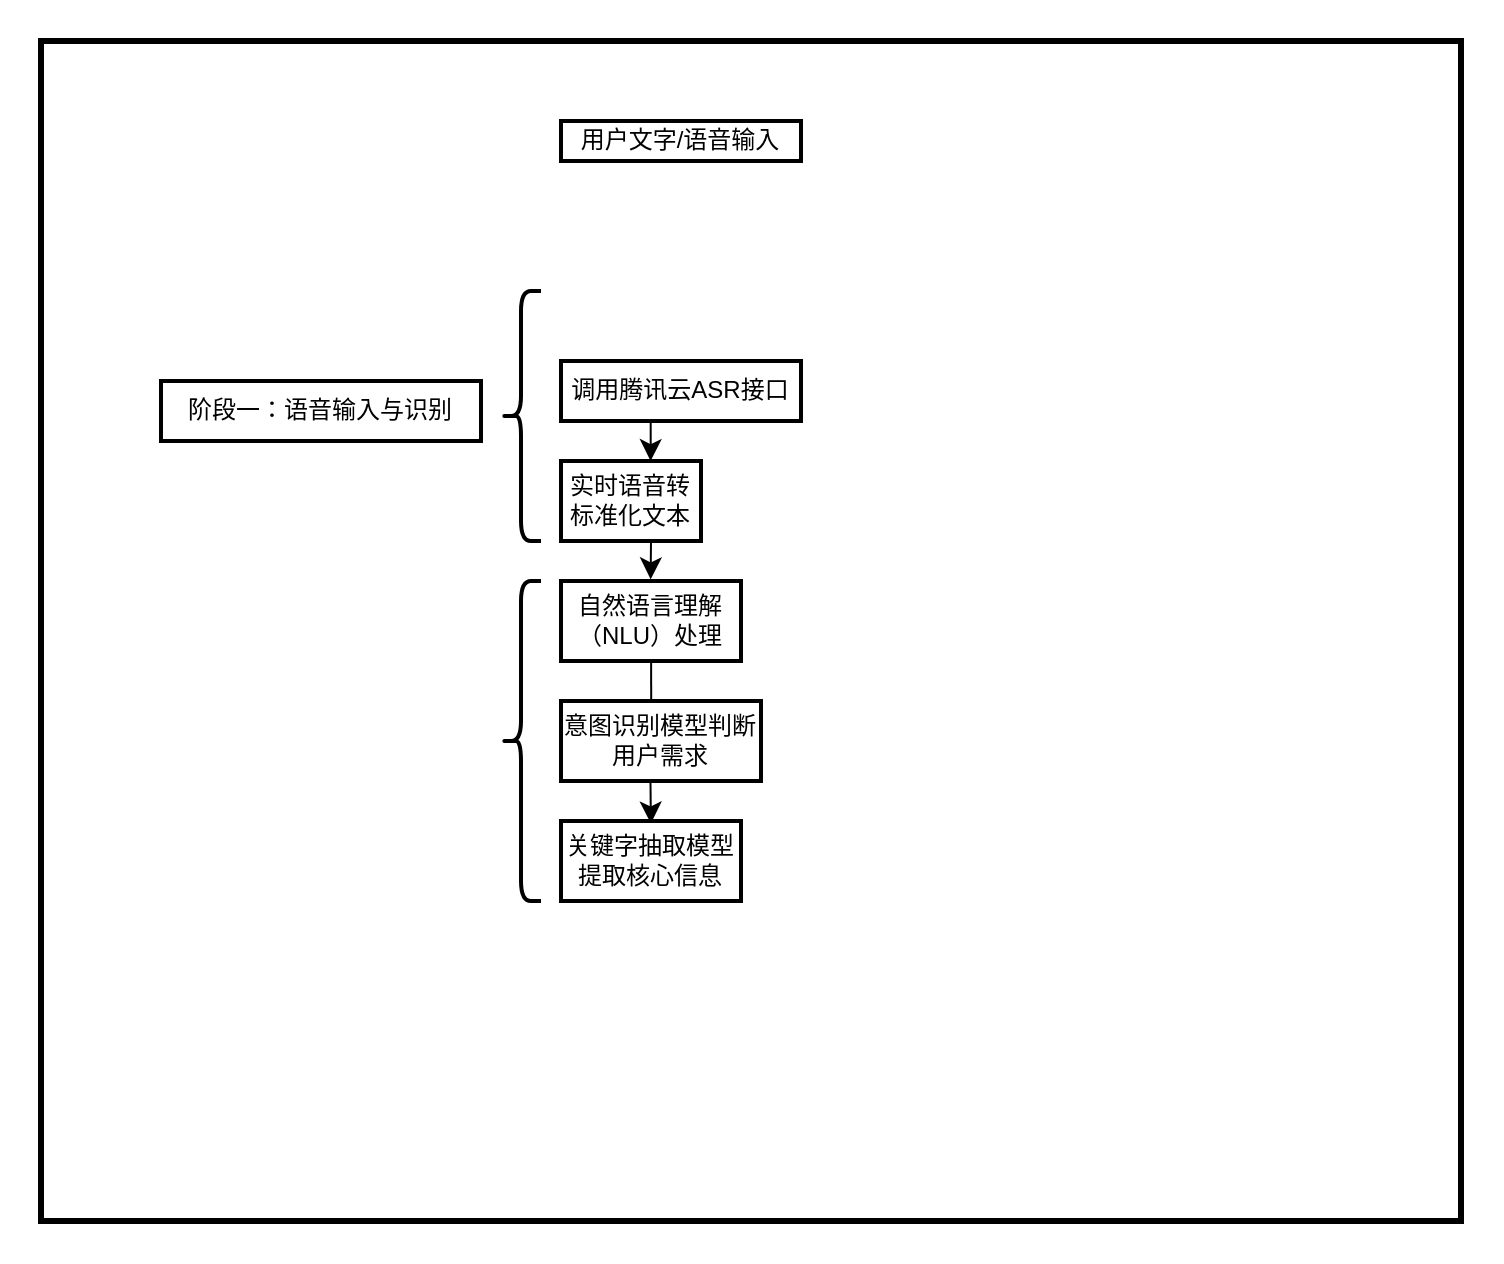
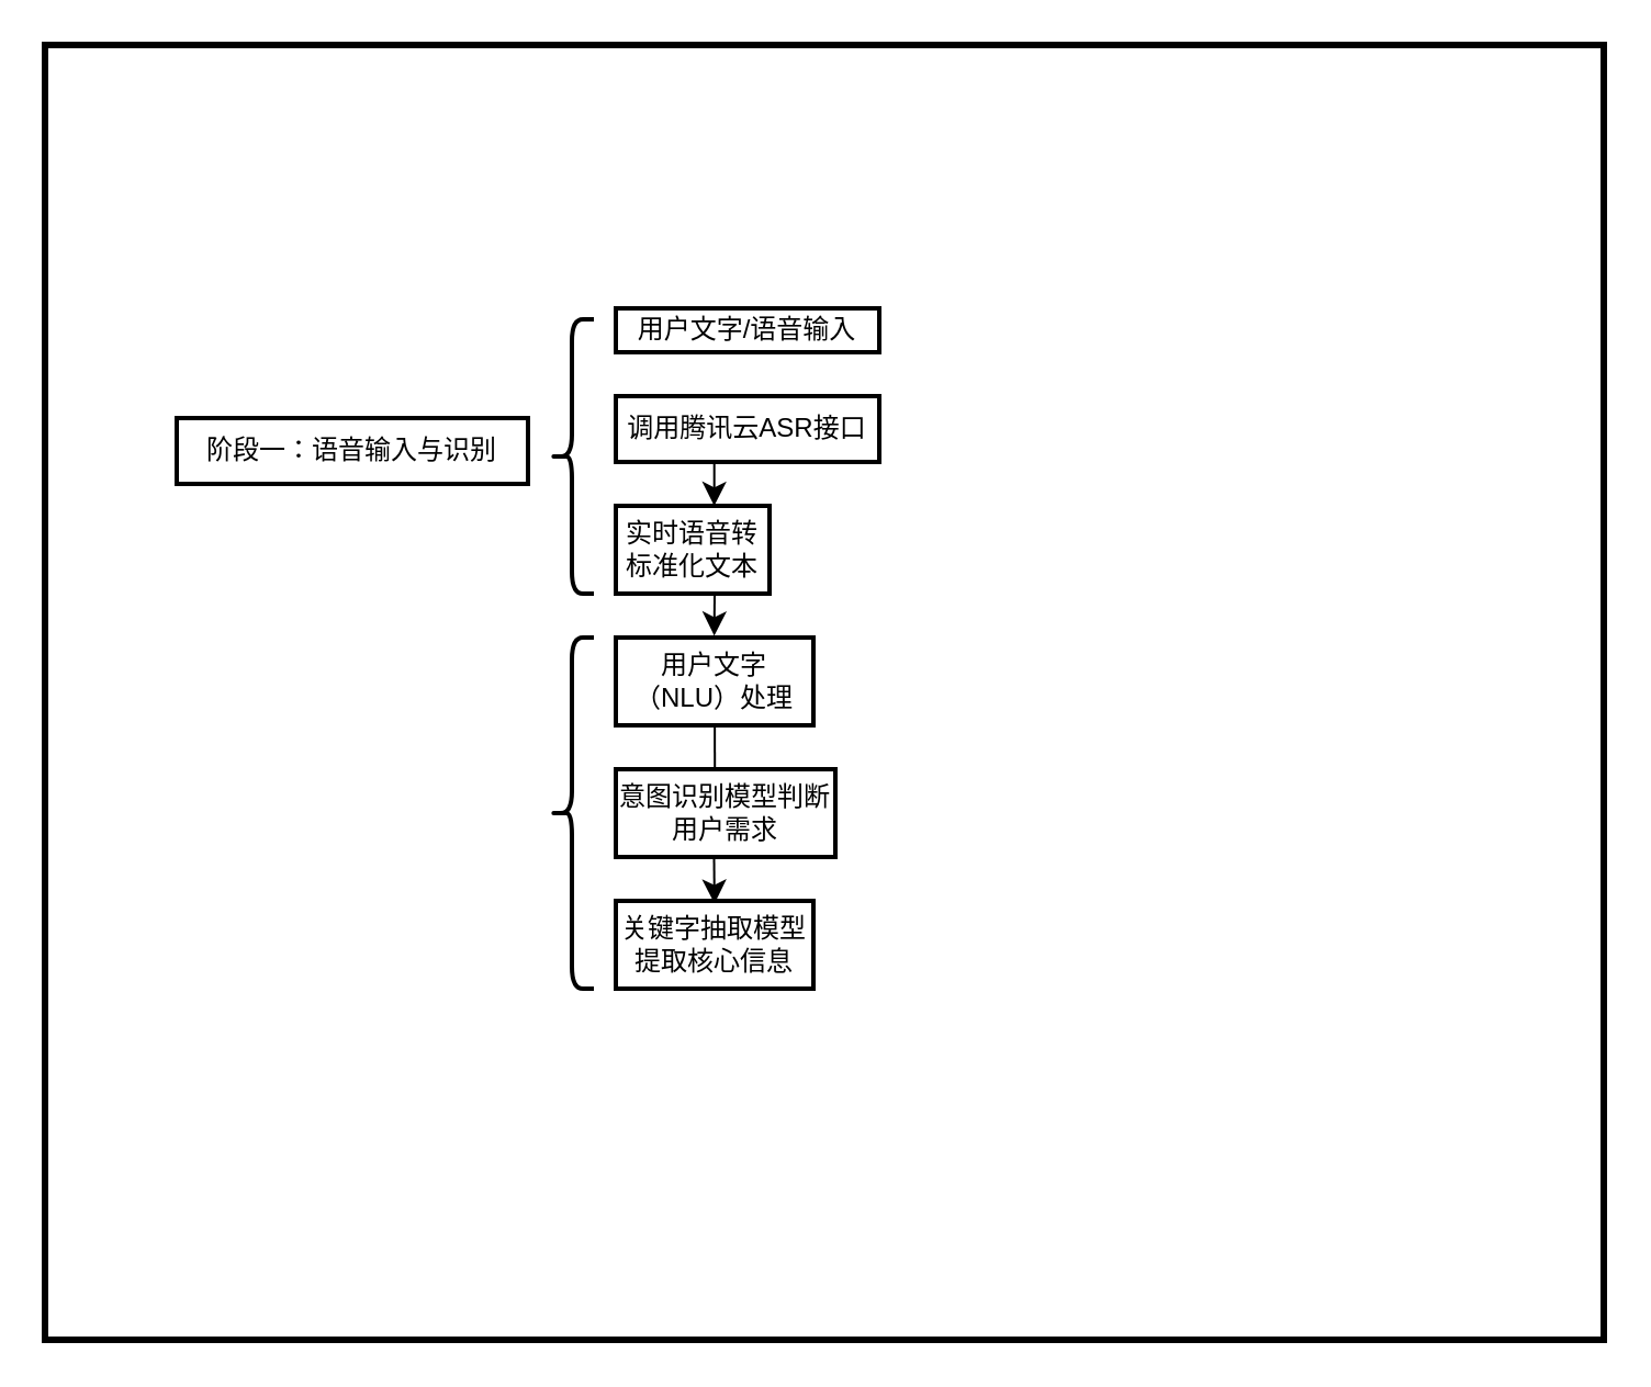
  <mxCell id="0" />
  <mxCell id="1" parent="0" />
  <mxCell id="2" value="" style="rounded=0;whiteSpace=wrap;html=1;strokeWidth=3;fillColor=none;" vertex="1" parent="1"><mxGeometry x="20" y="20" width="710" height="590" as="geometry" /></mxCell>
  <mxCell id="3" value="阶段一：语音输入与识别" style="rounded=0;whiteSpace=wrap;html=1;strokeWidth=2;" vertex="1" parent="1"><mxGeometry x="80" y="190" width="160" height="30" as="geometry" /></mxCell>
  <mxCell id="4" value="" style="edgeStyle=none;curved=1;rounded=0;orthogonalLoop=1;jettySize=auto;html=1;fontFamily=Helvetica;fontSize=12;fontColor=default;startSize=8;endSize=8;entryX=0.451;entryY=-0.012;entryDx=0;entryDy=0;entryPerimeter=0;endArrow=none;" edge="1" parent="1" source="5" target="7"><mxGeometry relative="1" as="geometry" /></mxCell>
- <mxCell id="5" value="自然语言理解（NLU）处理" style="rounded=0;whiteSpace=wrap;html=1;strokeWidth=2;" vertex="1" parent="1"><mxGeometry x="280" y="290" width="90" height="40" as="geometry" /></mxCell>
+ <mxCell id="5" value="用户文字（NLU）处理" style="rounded=0;whiteSpace=wrap;html=1;strokeWidth=2;" vertex="1" parent="1"><mxGeometry x="280" y="290" width="90" height="40" as="geometry" /></mxCell>
  <mxCell id="6" value="" style="edgeStyle=none;curved=1;rounded=0;orthogonalLoop=1;jettySize=auto;html=1;fontFamily=Helvetica;fontSize=12;fontColor=default;startSize=8;endSize=8;entryX=0.56;entryY=0.031;entryDx=0;entryDy=0;entryPerimeter=0;" edge="1" parent="1"><mxGeometry relative="1" as="geometry"><mxPoint x="324.744" y="390" as="sourcePoint" /><mxPoint x="324.95" y="411.24" as="targetPoint" /></mxGeometry></mxCell>
  <mxCell id="7" value="意图识别模型判断用户需求" style="rounded=0;whiteSpace=wrap;html=1;strokeWidth=2;" vertex="1" parent="1"><mxGeometry x="280" y="350" width="100" height="40" as="geometry" /></mxCell>
- <mxCell id="8" value="用户文字/语音输入" style="rounded=0;whiteSpace=wrap;html=1;strokeWidth=2;" vertex="1" parent="1"><mxGeometry x="280" y="60" width="120" height="20" as="geometry" /></mxCell>
+ <mxCell id="8" value="用户文字/语音输入" style="rounded=0;whiteSpace=wrap;html=1;strokeWidth=2;" vertex="1" parent="1"><mxGeometry x="280" y="140" width="120" height="20" as="geometry" /></mxCell>
  <mxCell id="9" value="" style="edgeStyle=none;curved=1;rounded=0;orthogonalLoop=1;jettySize=auto;html=1;fontFamily=Helvetica;fontSize=12;fontColor=default;startSize=8;endSize=8;entryX=0.856;entryY=0.001;entryDx=0;entryDy=0;entryPerimeter=0;" edge="1" parent="1"><mxGeometry relative="1" as="geometry"><mxPoint x="324.856" y="210" as="sourcePoint" /><mxPoint x="324.81" y="230.04" as="targetPoint" /></mxGeometry></mxCell>
  <mxCell id="10" value="调用腾讯云ASR接口" style="rounded=0;whiteSpace=wrap;html=1;strokeWidth=2;" vertex="1" parent="1"><mxGeometry x="280" y="180" width="120" height="30" as="geometry" /></mxCell>
  <mxCell id="11" value="" style="edgeStyle=none;curved=1;rounded=0;orthogonalLoop=1;jettySize=auto;html=1;fontFamily=Helvetica;fontSize=12;fontColor=default;startSize=8;endSize=8;entryX=0.384;entryY=-0.02;entryDx=0;entryDy=0;entryPerimeter=0;" edge="1" parent="1"><mxGeometry relative="1" as="geometry"><mxPoint x="325" y="270" as="sourcePoint" /><mxPoint x="324.81" y="289.2" as="targetPoint" /></mxGeometry></mxCell>
  <mxCell id="12" value="实时语音转标准化文本" style="rounded=0;whiteSpace=wrap;html=1;strokeWidth=2;" vertex="1" parent="1"><mxGeometry x="280" y="230" width="70" height="40" as="geometry" /></mxCell>
  <mxCell id="13" value="" style="shape=curlyBracket;whiteSpace=wrap;html=1;rounded=1;labelPosition=left;verticalLabelPosition=middle;align=right;verticalAlign=middle;strokeWidth=2;" vertex="1" parent="1"><mxGeometry x="250" y="145" width="20" height="125" as="geometry" /></mxCell>
  <mxCell id="14" value="关键字抽取模型提取核心信息" style="rounded=0;whiteSpace=wrap;html=1;strokeWidth=2;" vertex="1" parent="1"><mxGeometry x="280" y="410" width="90" height="40" as="geometry" /></mxCell>
  <mxCell id="15" value="" style="shape=curlyBracket;whiteSpace=wrap;html=1;rounded=1;labelPosition=left;verticalLabelPosition=middle;align=right;verticalAlign=middle;strokeWidth=2;" vertex="1" parent="1"><mxGeometry x="250" y="290" width="20" height="160" as="geometry" /></mxCell>
